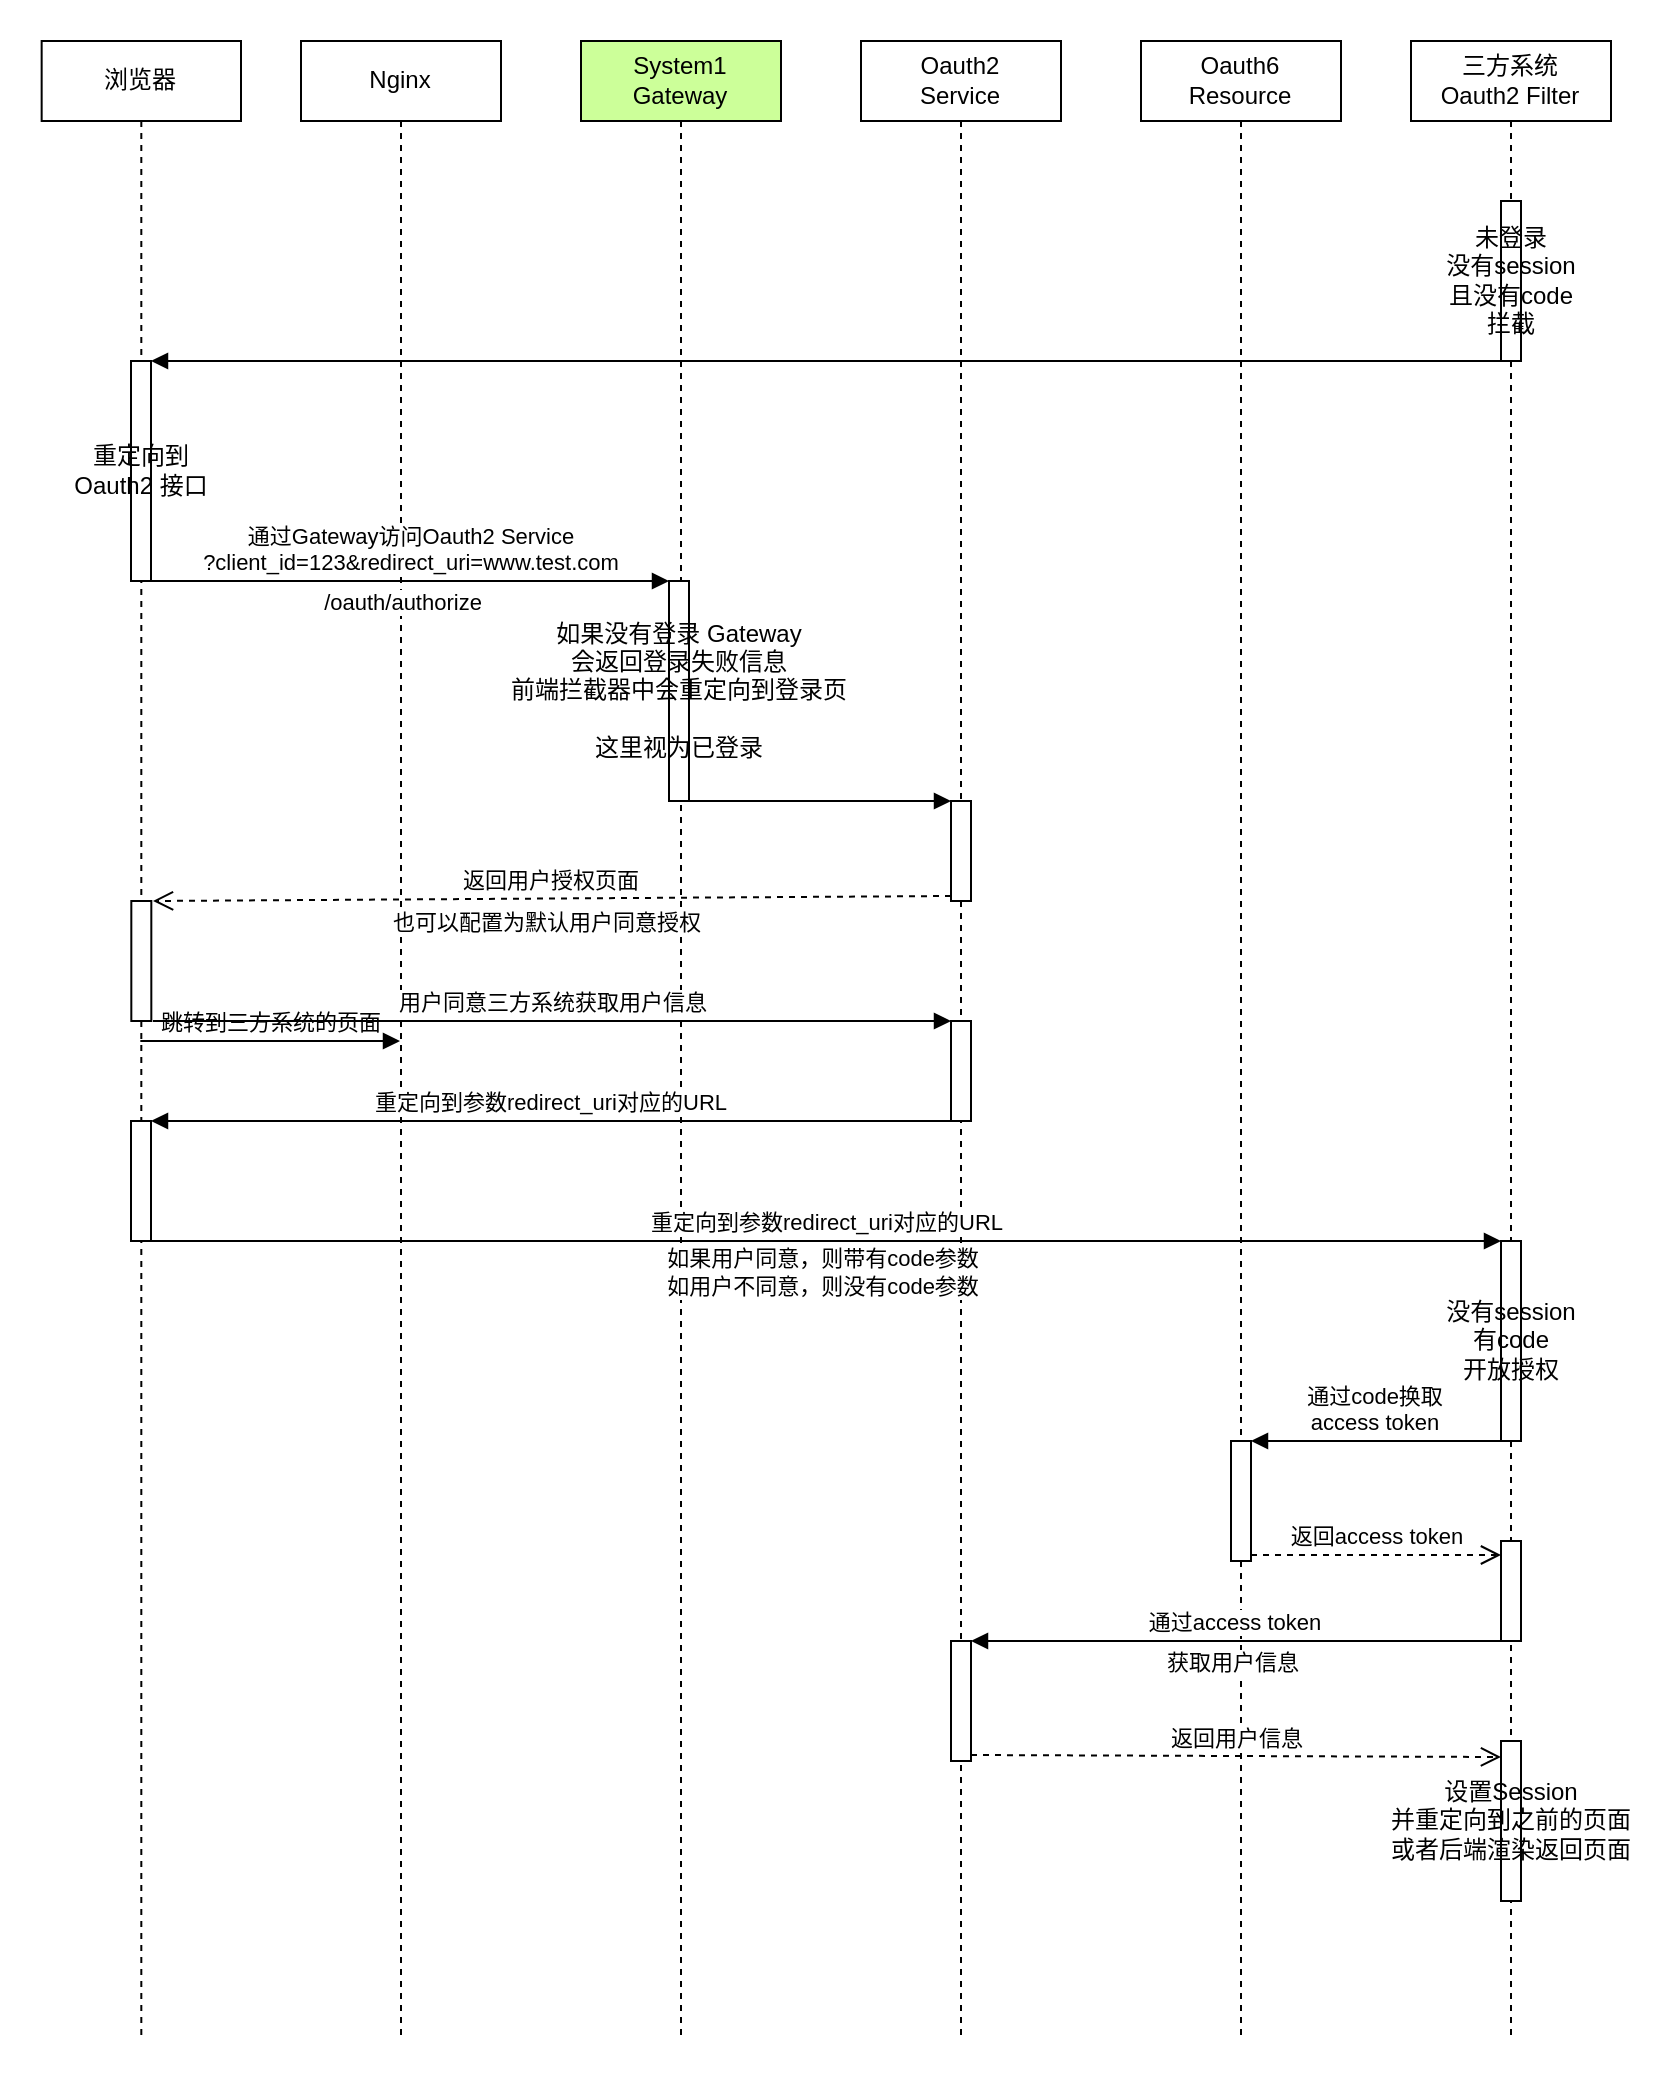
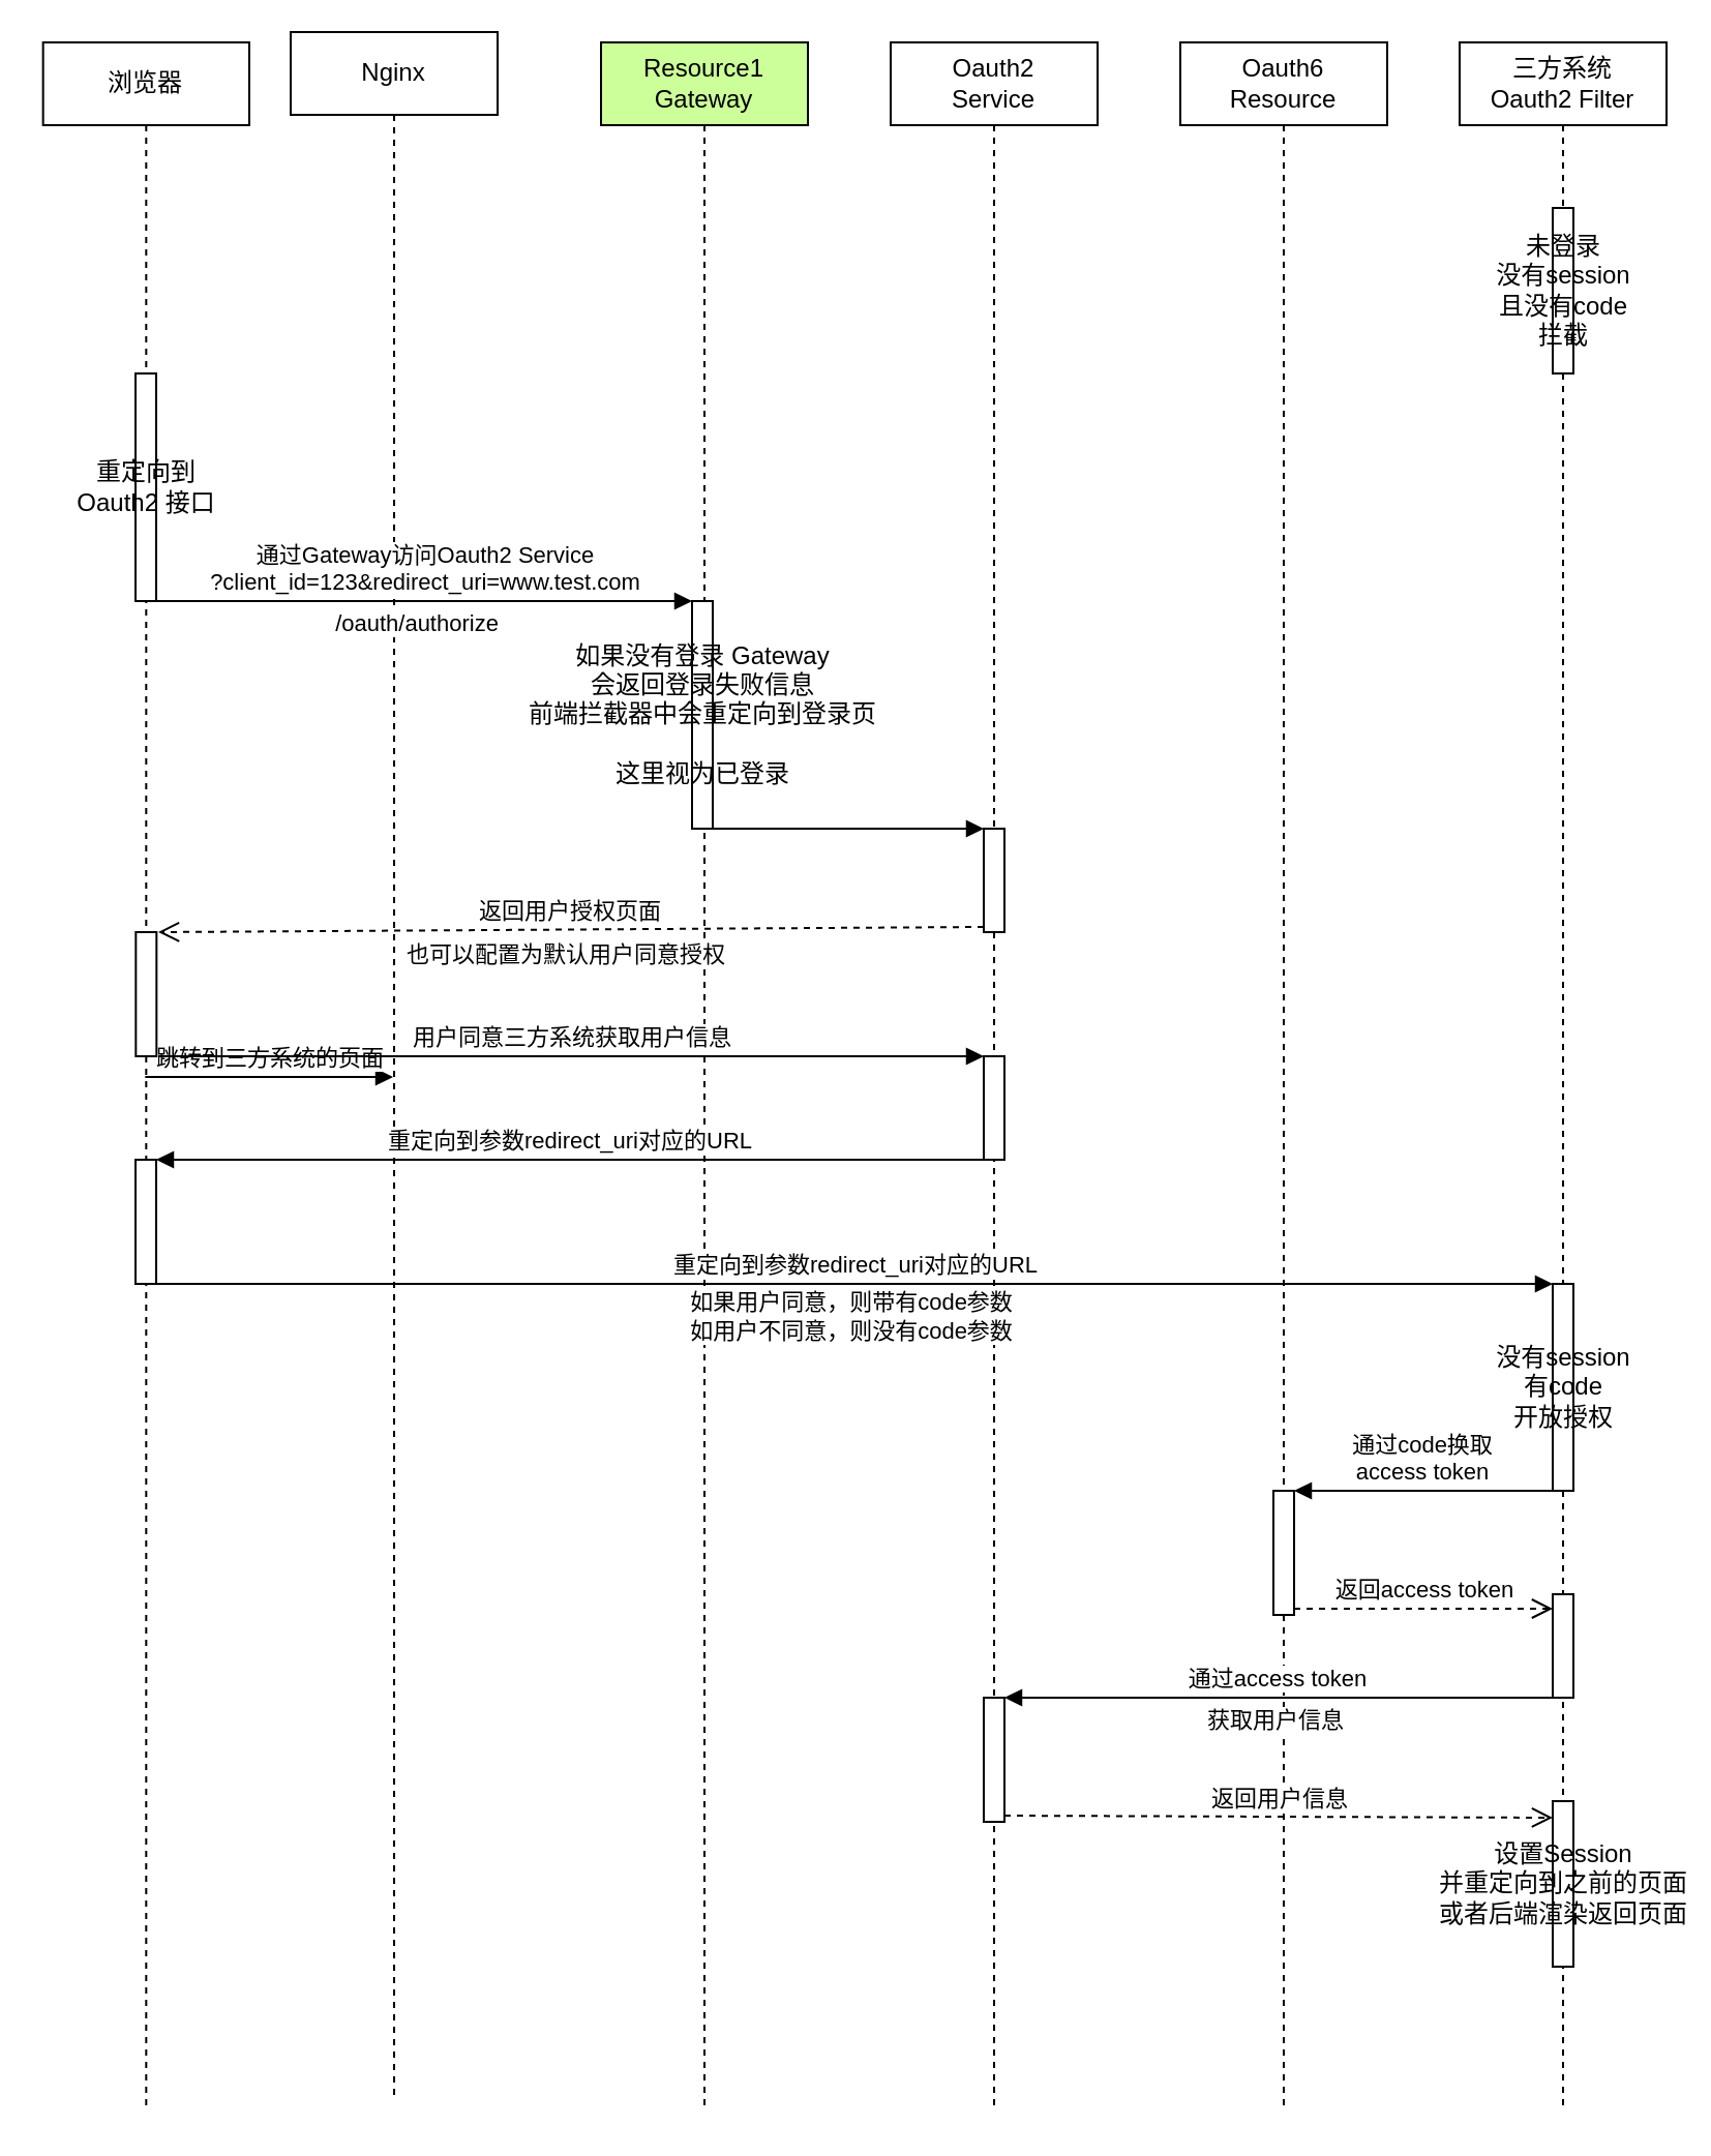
  <mxCell id="0" />
  <mxCell id="1" parent="0" />
  <mxCell id="2" value="三方系统&lt;br&gt;Oauth2 Filter" style="shape=umlLifeline;perimeter=lifelinePerimeter;whiteSpace=wrap;html=1;container=0;collapsible=0;recursiveResize=0;outlineConnect=0;" parent="1" vertex="1"><mxGeometry x="705" y="20" width="100" height="1000" as="geometry" /></mxCell>
  <mxCell id="3" value="设置Session&lt;br&gt;并重定向到之前的页面&lt;br&gt;或者后端渲染返回页面" style="html=1;points=[];perimeter=orthogonalPerimeter;" parent="1" vertex="1"><mxGeometry x="750" y="870" width="10" height="80" as="geometry" /></mxCell>
  <mxCell id="4" value="浏览器" style="shape=umlLifeline;perimeter=lifelinePerimeter;whiteSpace=wrap;html=1;container=0;collapsible=0;recursiveResize=0;outlineConnect=0;" parent="1" vertex="1"><mxGeometry x="20.33" y="20" width="99.67" height="1000" as="geometry" /></mxCell>
- <mxCell id="5" value="Nginx" style="shape=umlLifeline;perimeter=lifelinePerimeter;whiteSpace=wrap;html=1;container=0;collapsible=0;recursiveResize=0;outlineConnect=0;" parent="1" vertex="1"><mxGeometry x="150" y="20" width="100" height="1000" as="geometry" /></mxCell>
- <mxCell id="6" value="System1&lt;br&gt;Gateway" style="shape=umlLifeline;perimeter=lifelinePerimeter;whiteSpace=wrap;html=1;container=0;collapsible=0;recursiveResize=0;outlineConnect=0;fillColor=#CCFF99;" parent="1" vertex="1"><mxGeometry x="290" y="20" width="100" height="1000" as="geometry" /></mxCell>
+ <mxCell id="5" value="Nginx" style="shape=umlLifeline;perimeter=lifelinePerimeter;whiteSpace=wrap;html=1;container=0;collapsible=0;recursiveResize=0;outlineConnect=0;" parent="1" vertex="1"><mxGeometry x="140" y="15" width="100" height="1000" as="geometry" /></mxCell>
+ <mxCell id="6" value="Resource1&lt;br&gt;Gateway" style="shape=umlLifeline;perimeter=lifelinePerimeter;whiteSpace=wrap;html=1;container=0;collapsible=0;recursiveResize=0;outlineConnect=0;fillColor=#CCFF99;" parent="1" vertex="1"><mxGeometry x="290" y="20" width="100" height="1000" as="geometry" /></mxCell>
  <mxCell id="7" value="Oauth2&lt;br&gt;Service" style="shape=umlLifeline;perimeter=lifelinePerimeter;whiteSpace=wrap;html=1;container=0;collapsible=0;recursiveResize=0;outlineConnect=0;" parent="1" vertex="1"><mxGeometry x="430" y="20" width="100" height="1000" as="geometry" /></mxCell>
  <mxCell id="8" value="未登录&lt;br&gt;没有session&lt;br&gt;且没有code&lt;br&gt;拦截" style="html=1;points=[];perimeter=orthogonalPerimeter;" parent="1" vertex="1"><mxGeometry x="750" y="100" width="10" height="80" as="geometry" /></mxCell>
  <mxCell id="9" value="跳转到三方系统的页面" style="html=1;verticalAlign=bottom;endArrow=block;" parent="1" source="4" target="5" edge="1"><mxGeometry relative="1" as="geometry"><mxPoint x="545" y="100" as="sourcePoint" /></mxGeometry></mxCell>
  <mxCell id="10" value="Oauth6&lt;br&gt;Resource" style="shape=umlLifeline;perimeter=lifelinePerimeter;whiteSpace=wrap;html=1;container=0;collapsible=0;recursiveResize=0;outlineConnect=0;" parent="1" vertex="1"><mxGeometry x="570" y="20" width="100" height="1000" as="geometry" /></mxCell>
  <mxCell id="11" value="重定向到&lt;br&gt;Oauth2 接口" style="html=1;points=[];perimeter=orthogonalPerimeter;" parent="1" vertex="1"><mxGeometry x="65" y="180" width="10" height="110" as="geometry" /></mxCell>
- <mxCell id="12" value="" style="html=1;verticalAlign=bottom;endArrow=block;entryX=1;entryY=0;exitX=0;exitY=1;exitDx=0;exitDy=0;exitPerimeter=0;" parent="1" source="8" target="11" edge="1"><mxGeometry relative="1" as="geometry"><mxPoint x="830" y="180" as="sourcePoint" /></mxGeometry></mxCell>
  <mxCell id="13" value="如果没有登录 Gateway&lt;br&gt;会返回登录失败信息&lt;br&gt;前端拦截器中会重定向到登录页&lt;br&gt;&lt;br&gt;这里视为已登录" style="html=1;points=[];perimeter=orthogonalPerimeter;" parent="1" vertex="1"><mxGeometry x="334" y="290" width="10" height="110" as="geometry" /></mxCell>
  <mxCell id="14" value="通过Gateway访问Oauth2 Service&lt;br&gt;?client_id=123&amp;amp;redirect_uri=www.test.com" style="html=1;verticalAlign=bottom;endArrow=block;entryX=0;entryY=0;exitX=1.1;exitY=1;exitDx=0;exitDy=0;exitPerimeter=0;" parent="1" target="13" edge="1"><mxGeometry relative="1" as="geometry"><mxPoint x="75" y="290" as="sourcePoint" /></mxGeometry></mxCell>
  <mxCell id="15" value="/oauth/authorize" style="edgeLabel;html=1;align=center;verticalAlign=middle;resizable=0;points=[];" parent="14" vertex="1" connectable="0"><mxGeometry x="-0.081" relative="1" as="geometry"><mxPoint x="6" y="10" as="offset" /></mxGeometry></mxCell>
  <mxCell id="16" value="" style="html=1;points=[];perimeter=orthogonalPerimeter;" parent="1" vertex="1"><mxGeometry x="475" y="400" width="10" height="50" as="geometry" /></mxCell>
  <mxCell id="17" value="" style="html=1;verticalAlign=bottom;endArrow=block;entryX=0;entryY=0;" parent="1" source="13" target="16" edge="1"><mxGeometry relative="1" as="geometry"><mxPoint x="405" y="400" as="sourcePoint" /></mxGeometry></mxCell>
  <mxCell id="18" value="返回用户授权页面" style="html=1;verticalAlign=bottom;endArrow=open;dashed=1;endSize=8;exitX=0;exitY=0.95;entryX=1.084;entryY=0;entryDx=0;entryDy=0;entryPerimeter=0;" parent="1" source="16" target="20" edge="1"><mxGeometry relative="1" as="geometry"><mxPoint x="405" y="476" as="targetPoint" /></mxGeometry></mxCell>
  <mxCell id="19" value="也可以配置为默认用户同意授权" style="edgeLabel;html=1;align=center;verticalAlign=middle;resizable=0;points=[];" parent="18" vertex="1" connectable="0"><mxGeometry x="-0.507" relative="1" as="geometry"><mxPoint x="-105" y="12.5" as="offset" /></mxGeometry></mxCell>
  <mxCell id="20" value="" style="html=1;points=[];perimeter=orthogonalPerimeter;" parent="1" vertex="1"><mxGeometry x="65.16" y="450" width="10" height="60" as="geometry" /></mxCell>
  <mxCell id="21" value="" style="html=1;points=[];perimeter=orthogonalPerimeter;" parent="1" vertex="1"><mxGeometry x="475" y="510" width="10" height="50" as="geometry" /></mxCell>
  <mxCell id="22" value="用户同意三方系统获取用户信息" style="html=1;verticalAlign=bottom;endArrow=block;entryX=0;entryY=0;exitX=1.084;exitY=1;exitDx=0;exitDy=0;exitPerimeter=0;" parent="1" source="20" target="21" edge="1"><mxGeometry relative="1" as="geometry"><mxPoint x="405" y="510" as="sourcePoint" /></mxGeometry></mxCell>
  <mxCell id="23" value="" style="html=1;points=[];perimeter=orthogonalPerimeter;" parent="1" vertex="1"><mxGeometry x="65" y="560" width="10" height="60" as="geometry" /></mxCell>
  <mxCell id="24" value="重定向到参数redirect_uri对应的URL" style="html=1;verticalAlign=bottom;endArrow=block;entryX=1;entryY=0;exitX=0;exitY=1;exitDx=0;exitDy=0;exitPerimeter=0;" parent="1" source="21" target="23" edge="1"><mxGeometry relative="1" as="geometry"><mxPoint x="135" y="560" as="sourcePoint" /></mxGeometry></mxCell>
  <mxCell id="25" value="如果用户同意，则带有code参数&lt;br&gt;如用户不同意，则没有code参数" style="edgeLabel;html=1;align=center;verticalAlign=middle;resizable=0;points=[];" parent="24" vertex="1" connectable="0"><mxGeometry x="-0.135" y="3" relative="1" as="geometry"><mxPoint x="108" y="72" as="offset" /></mxGeometry></mxCell>
  <mxCell id="26" value="没有session&lt;br&gt;有code&lt;br&gt;开放授权" style="html=1;points=[];perimeter=orthogonalPerimeter;" parent="1" vertex="1"><mxGeometry x="750" y="620" width="10" height="100" as="geometry" /></mxCell>
  <mxCell id="27" value="重定向到参数redirect_uri对应的URL" style="html=1;verticalAlign=bottom;endArrow=block;entryX=0;entryY=0;exitX=1;exitY=1;exitDx=0;exitDy=0;exitPerimeter=0;" parent="1" source="23" target="26" edge="1"><mxGeometry relative="1" as="geometry"><mxPoint x="680" y="620" as="sourcePoint" /></mxGeometry></mxCell>
  <mxCell id="28" value="" style="html=1;points=[];perimeter=orthogonalPerimeter;" parent="1" vertex="1"><mxGeometry x="615" y="720" width="10" height="60" as="geometry" /></mxCell>
  <mxCell id="29" value="通过code换取&lt;br&gt;access token" style="html=1;verticalAlign=bottom;endArrow=block;entryX=1;entryY=0;exitX=0;exitY=1;exitDx=0;exitDy=0;exitPerimeter=0;" parent="1" target="28" edge="1"><mxGeometry relative="1" as="geometry"><mxPoint x="750" y="720" as="sourcePoint" /></mxGeometry></mxCell>
  <mxCell id="30" value="返回access token" style="html=1;verticalAlign=bottom;endArrow=open;dashed=1;endSize=8;exitX=1;exitY=0.95;entryX=0;entryY=0.14;entryDx=0;entryDy=0;entryPerimeter=0;" parent="1" source="28" target="31" edge="1"><mxGeometry relative="1" as="geometry"><mxPoint x="730" y="777" as="targetPoint" /></mxGeometry></mxCell>
  <mxCell id="31" value="" style="html=1;points=[];perimeter=orthogonalPerimeter;" parent="1" vertex="1"><mxGeometry x="750" y="770" width="10" height="50" as="geometry" /></mxCell>
  <mxCell id="32" value="" style="html=1;points=[];perimeter=orthogonalPerimeter;" parent="1" vertex="1"><mxGeometry x="475" y="820" width="10" height="60" as="geometry" /></mxCell>
  <mxCell id="33" value="通过access token" style="html=1;verticalAlign=bottom;endArrow=block;entryX=1;entryY=0;exitX=0;exitY=1;exitDx=0;exitDy=0;exitPerimeter=0;" parent="1" source="31" target="32" edge="1"><mxGeometry relative="1" as="geometry"><mxPoint x="545" y="820" as="sourcePoint" /></mxGeometry></mxCell>
  <mxCell id="34" value="获取用户信息" style="edgeLabel;html=1;align=center;verticalAlign=middle;resizable=0;points=[];" parent="33" vertex="1" connectable="0"><mxGeometry x="-0.457" y="2" relative="1" as="geometry"><mxPoint x="-63" y="8" as="offset" /></mxGeometry></mxCell>
  <mxCell id="35" value="返回用户信息" style="html=1;verticalAlign=bottom;endArrow=open;dashed=1;endSize=8;exitX=1;exitY=0.95;entryX=0;entryY=0.1;entryDx=0;entryDy=0;entryPerimeter=0;" parent="1" source="32" target="3" edge="1"><mxGeometry relative="1" as="geometry"><mxPoint x="700" y="877" as="targetPoint" /></mxGeometry></mxCell>
